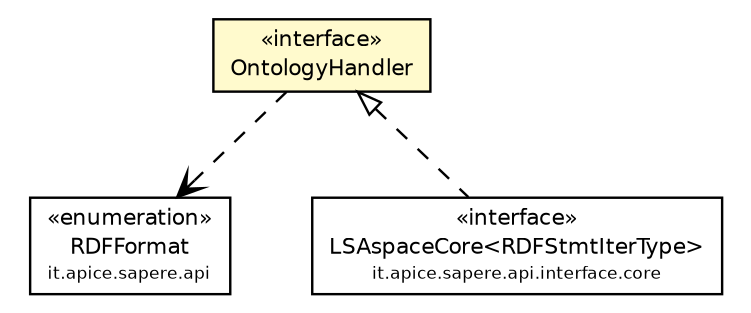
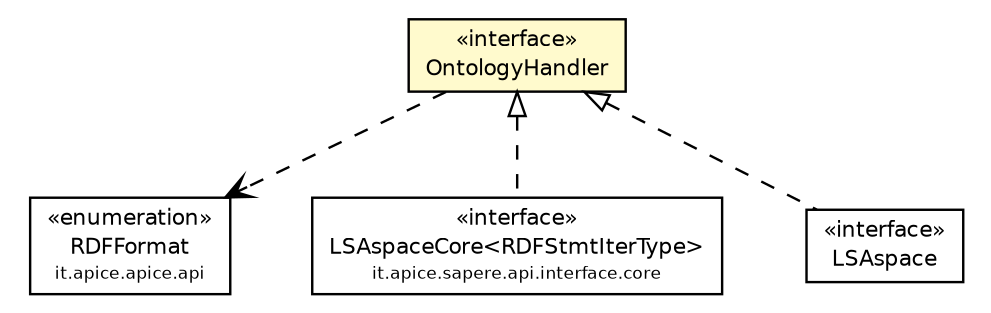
  digraph {
    node [fontcolor=black fontname=Helvetica fontsize=9.0 shape=plaintext]
    edge [fontname=Helvetica fontsize=10 headport=p labelfontname=Helvetica labelfontsize=10 style=dashed tailport=p arrowtail=empty dir=back]
-   n1 [label=<<table border="0" cellborder="1" cellspacing="0" cellpadding="2" port="p" href="../RDFFormat.html"> 		<tr><td><table border="0" cellspacing="0" cellpadding="1"> 			<tr><td> &laquo;enumeration&raquo; </td></tr> 			<tr><td> RDFFormat </td></tr> 			<tr><td><font point-size="7.0"> it.apice.sapere.api </font></td></tr> 		</table></td></tr> 		</table>>]
+   n1 [label=<<table border="0" cellborder="1" cellspacing="0" cellpadding="2" port="p" href="../RDFFormat.html"> 		<tr><td><table border="0" cellspacing="0" cellpadding="1"> 			<tr><td> &laquo;enumeration&raquo; </td></tr> 			<tr><td> RDFFormat </td></tr> 			<tr><td><font point-size="7.0"> it.apice.apice.api </font></td></tr> 		</table></td></tr> 		</table>>]
    n2 [label=<<table border="0" cellborder="1" cellspacing="0" cellpadding="2" port="p" href="./core/LSAspaceCore.html"> 		<tr><td><table border="0" cellspacing="0" cellpadding="1"> 			<tr><td> &laquo;interface&raquo; </td></tr> 			<tr><td> LSAspaceCore&lt;RDFStmtIterType&gt; </td></tr> 			<tr><td><font point-size="7.0"> it.apice.sapere.api.interface.core </font></td></tr> 		</table></td></tr> 		</table>>]
    n3 [label=<<table border="0" cellborder="1" cellspacing="0" cellpadding="2" port="p" bgcolor="lemonChiffon" href="./OntologyHandler.html"> 		<tr><td><table border="0" cellspacing="0" cellpadding="1"> 			<tr><td> &laquo;interface&raquo; </td></tr> 			<tr><td> OntologyHandler </td></tr> 		</table></td></tr> 		</table>>]
+   n4 [label=<<table border="0" cellborder="1" cellspacing="0" cellpadding="2" port="p" href="./LSAspace.html"> 		<tr><td><table border="0" cellspacing="0" cellpadding="1"> 			<tr><td> &laquo;interface&raquo; </td></tr> 			<tr><td> LSAspace </td></tr> 		</table></td></tr> 		</table>>]
    n3 -> n1 [arrowhead=open color=black fontcolor=black fontsize=10.0 arrowtail="" dir=""]
    n3 -> n2
+   n3 -> n4
  }
